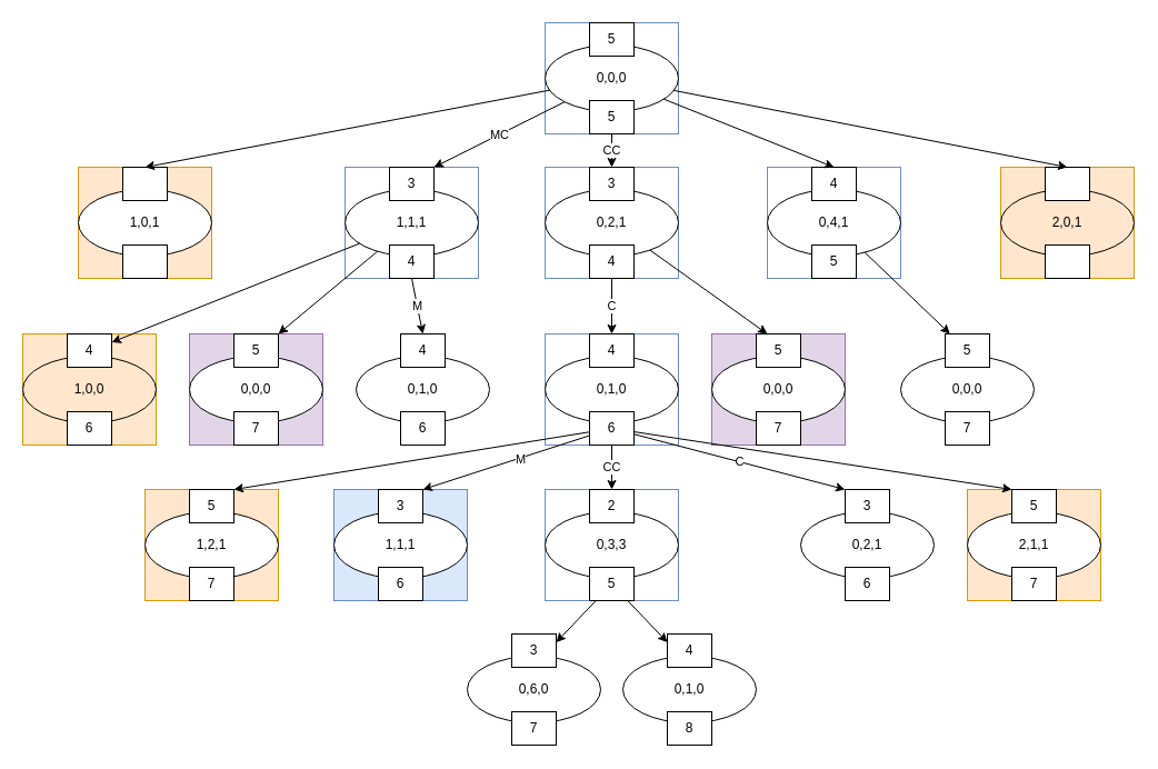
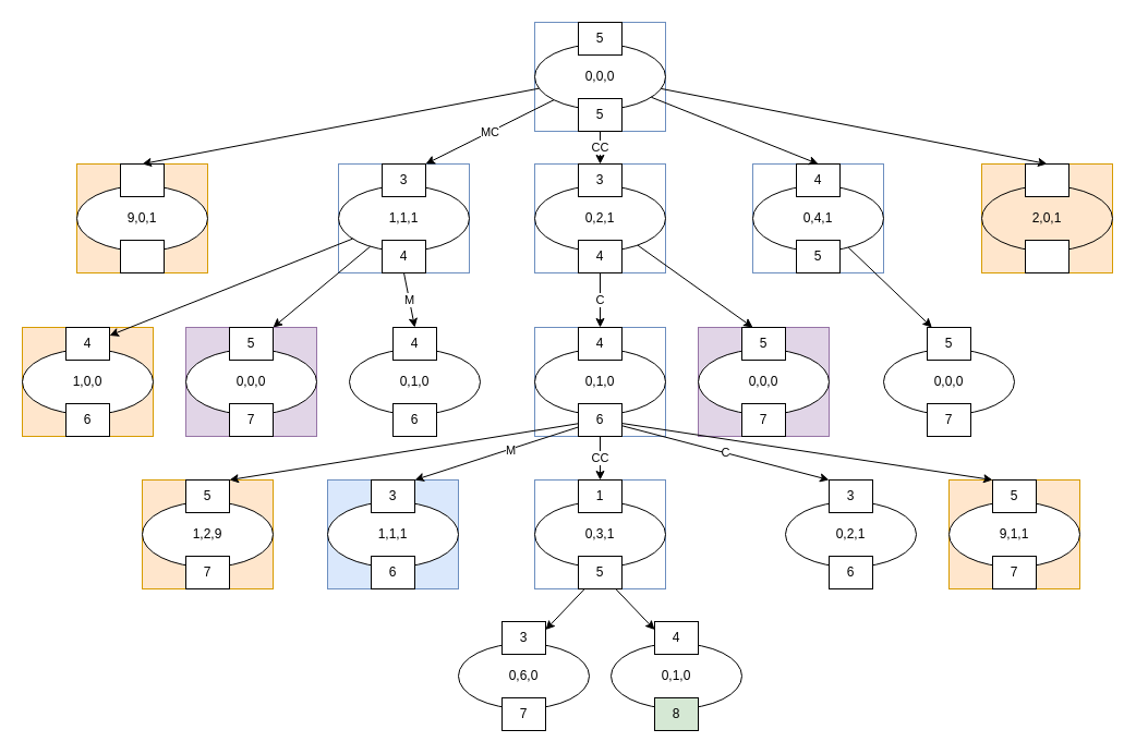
  <mxCell id="0" />
  <mxCell id="1" parent="0" />
  <mxCell id="2" value="" style="group;strokeColor=#6c8ebf;" vertex="1" connectable="0" parent="1"><mxGeometry x="490" y="20" width="120" height="100" as="geometry" /></mxCell>
  <mxCell id="3" value="0,0,0" style="ellipse;whiteSpace=wrap;html=1;" vertex="1" parent="2"><mxGeometry y="20" width="120" height="60" as="geometry" /></mxCell>
  <mxCell id="4" value="5" style="rounded=0;whiteSpace=wrap;html=1;" vertex="1" parent="2"><mxGeometry x="40" width="40" height="30" as="geometry" /></mxCell>
  <mxCell id="5" value="5" style="rounded=0;whiteSpace=wrap;html=1;" vertex="1" parent="2"><mxGeometry x="40" y="70" width="40" height="30" as="geometry" /></mxCell>
  <mxCell id="6" value="" style="group;fillColor=#ffe6cc;strokeColor=#d79b00;" vertex="1" connectable="0" parent="1"><mxGeometry x="900" y="150" width="120" height="100" as="geometry" /></mxCell>
  <mxCell id="7" value="2,0,1" style="ellipse;whiteSpace=wrap;html=1;fillColor=#ffe6cc;" vertex="1" parent="6"><mxGeometry y="20" width="120" height="60" as="geometry" /></mxCell>
  <mxCell id="8" value="" style="rounded=0;whiteSpace=wrap;html=1;" vertex="1" parent="6"><mxGeometry x="40" width="40" height="30" as="geometry" /></mxCell>
  <mxCell id="9" value="" style="rounded=0;whiteSpace=wrap;html=1;" vertex="1" parent="6"><mxGeometry x="40" y="70" width="40" height="30" as="geometry" /></mxCell>
  <mxCell id="10" value="" style="group;strokeColor=#6c8ebf;" vertex="1" connectable="0" parent="1"><mxGeometry x="690" y="150" width="120" height="100" as="geometry" /></mxCell>
  <mxCell id="11" value="0,4,1" style="ellipse;whiteSpace=wrap;html=1;" vertex="1" parent="10"><mxGeometry y="20" width="120" height="60" as="geometry" /></mxCell>
  <mxCell id="12" value="4" style="rounded=0;whiteSpace=wrap;html=1;" vertex="1" parent="10"><mxGeometry x="40" width="40" height="30" as="geometry" /></mxCell>
  <mxCell id="13" value="5" style="rounded=0;whiteSpace=wrap;html=1;" vertex="1" parent="10"><mxGeometry x="40" y="70" width="40" height="30" as="geometry" /></mxCell>
  <mxCell id="14" value="" style="group;strokeColor=#6c8ebf;" vertex="1" connectable="0" parent="1"><mxGeometry x="490" y="150" width="120" height="100" as="geometry" /></mxCell>
  <mxCell id="15" value="0,2,1" style="ellipse;whiteSpace=wrap;html=1;" vertex="1" parent="14"><mxGeometry y="20" width="120" height="60" as="geometry" /></mxCell>
  <mxCell id="16" value="3" style="rounded=0;whiteSpace=wrap;html=1;" vertex="1" parent="14"><mxGeometry x="40" width="40" height="30" as="geometry" /></mxCell>
  <mxCell id="17" value="4" style="rounded=0;whiteSpace=wrap;html=1;" vertex="1" parent="14"><mxGeometry x="40" y="70" width="40" height="30" as="geometry" /></mxCell>
  <mxCell id="18" value="" style="group;strokeColor=#6c8ebf;" vertex="1" connectable="0" parent="1"><mxGeometry x="310" y="150" width="120" height="100" as="geometry" /></mxCell>
  <mxCell id="19" value="1,1,1" style="ellipse;whiteSpace=wrap;html=1;" vertex="1" parent="18"><mxGeometry y="20" width="120" height="60" as="geometry" /></mxCell>
  <mxCell id="20" value="3" style="rounded=0;whiteSpace=wrap;html=1;" vertex="1" parent="18"><mxGeometry x="40" width="40" height="30" as="geometry" /></mxCell>
  <mxCell id="21" value="4" style="rounded=0;whiteSpace=wrap;html=1;" vertex="1" parent="18"><mxGeometry x="40" y="70" width="40" height="30" as="geometry" /></mxCell>
  <mxCell id="22" value="" style="group;fillColor=#ffe6cc;strokeColor=#d79b00;" vertex="1" connectable="0" parent="1"><mxGeometry x="70" y="150" width="120" height="100" as="geometry" /></mxCell>
- <mxCell id="23" value="1,0,1" style="ellipse;whiteSpace=wrap;html=1;" vertex="1" parent="22"><mxGeometry y="20" width="120" height="60" as="geometry" /></mxCell>
+ <mxCell id="23" value="9,0,1" style="ellipse;whiteSpace=wrap;html=1;" vertex="1" parent="22"><mxGeometry y="20" width="120" height="60" as="geometry" /></mxCell>
  <mxCell id="24" value="" style="rounded=0;whiteSpace=wrap;html=1;" vertex="1" parent="22"><mxGeometry x="40" width="40" height="30" as="geometry" /></mxCell>
  <mxCell id="25" value="" style="rounded=0;whiteSpace=wrap;html=1;" vertex="1" parent="22"><mxGeometry x="40" y="70" width="40" height="30" as="geometry" /></mxCell>
  <mxCell id="26" style="rounded=0;orthogonalLoop=1;jettySize=auto;html=1;entryX=0.5;entryY=0;entryDx=0;entryDy=0;" edge="1" parent="1" source="3" target="24"><mxGeometry relative="1" as="geometry" /></mxCell>
  <mxCell id="27" value="MC" style="edgeStyle=none;rounded=0;orthogonalLoop=1;jettySize=auto;html=1;entryX=1;entryY=0;entryDx=0;entryDy=0;" edge="1" parent="1" source="3" target="20"><mxGeometry relative="1" as="geometry"><mxPoint x="410" y="150" as="targetPoint" /></mxGeometry></mxCell>
  <mxCell id="28" value="CC" style="edgeStyle=none;rounded=0;orthogonalLoop=1;jettySize=auto;html=1;entryX=0.5;entryY=0;entryDx=0;entryDy=0;exitX=0.5;exitY=1;exitDx=0;exitDy=0;" edge="1" parent="1" source="5" target="16"><mxGeometry relative="1" as="geometry"><mxPoint x="550" y="130" as="sourcePoint" /></mxGeometry></mxCell>
  <mxCell id="29" style="edgeStyle=none;rounded=0;orthogonalLoop=1;jettySize=auto;html=1;entryX=0.5;entryY=0;entryDx=0;entryDy=0;" edge="1" parent="1" source="3" target="12"><mxGeometry relative="1" as="geometry" /></mxCell>
  <mxCell id="30" style="edgeStyle=none;rounded=0;orthogonalLoop=1;jettySize=auto;html=1;entryX=0.5;entryY=0;entryDx=0;entryDy=0;" edge="1" parent="1" source="3" target="8"><mxGeometry relative="1" as="geometry" /></mxCell>
  <mxCell id="31" value="" style="group" vertex="1" connectable="0" parent="1"><mxGeometry x="320" y="300" width="120" height="100" as="geometry" /></mxCell>
  <mxCell id="32" value="0,1,0" style="ellipse;whiteSpace=wrap;html=1;" vertex="1" parent="31"><mxGeometry y="20" width="120" height="60" as="geometry" /></mxCell>
  <mxCell id="33" value="4" style="rounded=0;whiteSpace=wrap;html=1;" vertex="1" parent="31"><mxGeometry x="40" width="40" height="30" as="geometry" /></mxCell>
  <mxCell id="34" value="6" style="rounded=0;whiteSpace=wrap;html=1;" vertex="1" parent="31"><mxGeometry x="40" y="70" width="40" height="30" as="geometry" /></mxCell>
  <mxCell id="35" value="" style="group;fillColor=#ffe6cc;strokeColor=#d79b00;" vertex="1" connectable="0" parent="1"><mxGeometry x="20" y="300" width="120" height="100" as="geometry" /></mxCell>
- <mxCell id="36" value="1,0,0" style="ellipse;whiteSpace=wrap;html=1;fillColor=#ffe6cc;" vertex="1" parent="35"><mxGeometry y="20" width="120" height="60" as="geometry" /></mxCell>
+ <mxCell id="36" value="1,0,0" style="ellipse;whiteSpace=wrap;html=1;" vertex="1" parent="35"><mxGeometry y="20" width="120" height="60" as="geometry" /></mxCell>
  <mxCell id="37" value="4" style="rounded=0;whiteSpace=wrap;html=1;" vertex="1" parent="35"><mxGeometry x="40" width="40" height="30" as="geometry" /></mxCell>
  <mxCell id="38" value="6" style="rounded=0;whiteSpace=wrap;html=1;" vertex="1" parent="35"><mxGeometry x="40" y="70" width="40" height="30" as="geometry" /></mxCell>
  <mxCell id="39" value="" style="group;fillColor=#e1d5e7;strokeColor=#9673a6;" vertex="1" connectable="0" parent="1"><mxGeometry x="170" y="300" width="120" height="100" as="geometry" /></mxCell>
  <mxCell id="40" value="0,0,0" style="ellipse;whiteSpace=wrap;html=1;" vertex="1" parent="39"><mxGeometry y="20" width="120" height="60" as="geometry" /></mxCell>
  <mxCell id="41" value="5" style="rounded=0;whiteSpace=wrap;html=1;" vertex="1" parent="39"><mxGeometry x="40" width="40" height="30" as="geometry" /></mxCell>
  <mxCell id="42" value="7" style="rounded=0;whiteSpace=wrap;html=1;" vertex="1" parent="39"><mxGeometry x="40" y="70" width="40" height="30" as="geometry" /></mxCell>
  <mxCell id="43" style="edgeStyle=none;rounded=0;orthogonalLoop=1;jettySize=auto;html=1;entryX=1;entryY=0;entryDx=0;entryDy=0;" edge="1" parent="1" source="19" target="41"><mxGeometry relative="1" as="geometry" /></mxCell>
  <mxCell id="44" style="edgeStyle=none;rounded=0;orthogonalLoop=1;jettySize=auto;html=1;entryX=1;entryY=0.25;entryDx=0;entryDy=0;" edge="1" parent="1" source="19" target="37"><mxGeometry relative="1" as="geometry" /></mxCell>
  <mxCell id="45" value="M" style="edgeStyle=none;rounded=0;orthogonalLoop=1;jettySize=auto;html=1;entryX=0.5;entryY=0;entryDx=0;entryDy=0;exitX=0.5;exitY=1;exitDx=0;exitDy=0;" edge="1" parent="1" source="21" target="33"><mxGeometry relative="1" as="geometry"><mxPoint x="387" y="260" as="sourcePoint" /></mxGeometry></mxCell>
  <mxCell id="46" value="" style="group;fillColor=#e1d5e7;strokeColor=#9673a6;" vertex="1" connectable="0" parent="1"><mxGeometry x="640" y="300" width="120" height="100" as="geometry" /></mxCell>
  <mxCell id="47" value="0,0,0" style="ellipse;whiteSpace=wrap;html=1;" vertex="1" parent="46"><mxGeometry y="20" width="120" height="60" as="geometry" /></mxCell>
  <mxCell id="48" value="5" style="rounded=0;whiteSpace=wrap;html=1;" vertex="1" parent="46"><mxGeometry x="40" width="40" height="30" as="geometry" /></mxCell>
  <mxCell id="49" value="7" style="rounded=0;whiteSpace=wrap;html=1;" vertex="1" parent="46"><mxGeometry x="40" y="70" width="40" height="30" as="geometry" /></mxCell>
  <mxCell id="50" value="" style="group;strokeColor=#6c8ebf;" vertex="1" connectable="0" parent="1"><mxGeometry x="490" y="300" width="120" height="100" as="geometry" /></mxCell>
  <mxCell id="51" value="0,1,0" style="ellipse;whiteSpace=wrap;html=1;" vertex="1" parent="50"><mxGeometry y="20" width="120" height="60" as="geometry" /></mxCell>
  <mxCell id="52" value="4" style="rounded=0;whiteSpace=wrap;html=1;" vertex="1" parent="50"><mxGeometry x="40" width="40" height="30" as="geometry" /></mxCell>
  <mxCell id="53" value="6" style="rounded=0;whiteSpace=wrap;html=1;" vertex="1" parent="50"><mxGeometry x="40" y="70" width="40" height="30" as="geometry" /></mxCell>
  <mxCell id="54" style="edgeStyle=none;rounded=0;orthogonalLoop=1;jettySize=auto;html=1;entryX=0.25;entryY=0;entryDx=0;entryDy=0;" edge="1" parent="1" source="15" target="48"><mxGeometry relative="1" as="geometry" /></mxCell>
  <mxCell id="55" value="C" style="edgeStyle=none;rounded=0;orthogonalLoop=1;jettySize=auto;html=1;entryX=0.5;entryY=0;entryDx=0;entryDy=0;" edge="1" parent="1" source="17" target="52"><mxGeometry relative="1" as="geometry" /></mxCell>
  <mxCell id="56" value="" style="group" vertex="1" connectable="0" parent="1"><mxGeometry x="810" y="300" width="120" height="100" as="geometry" /></mxCell>
  <mxCell id="57" value="0,0,0" style="ellipse;whiteSpace=wrap;html=1;" vertex="1" parent="56"><mxGeometry y="20" width="120" height="60" as="geometry" /></mxCell>
  <mxCell id="58" value="5" style="rounded=0;whiteSpace=wrap;html=1;" vertex="1" parent="56"><mxGeometry x="40" width="40" height="30" as="geometry" /></mxCell>
  <mxCell id="59" value="7" style="rounded=0;whiteSpace=wrap;html=1;" vertex="1" parent="56"><mxGeometry x="40" y="70" width="40" height="30" as="geometry" /></mxCell>
  <mxCell id="60" style="edgeStyle=none;rounded=0;orthogonalLoop=1;jettySize=auto;html=1;" edge="1" parent="1" source="11" target="58"><mxGeometry relative="1" as="geometry" /></mxCell>
  <mxCell id="61" value="" style="group;fillColor=#ffe6cc;strokeColor=#d79b00;" vertex="1" connectable="0" parent="1"><mxGeometry x="870" y="440" width="120" height="100" as="geometry" /></mxCell>
- <mxCell id="62" value="2,1,1" style="ellipse;whiteSpace=wrap;html=1;" vertex="1" parent="61"><mxGeometry y="20" width="120" height="60" as="geometry" /></mxCell>
+ <mxCell id="62" value="9,1,1" style="ellipse;whiteSpace=wrap;html=1;" vertex="1" parent="61"><mxGeometry y="20" width="120" height="60" as="geometry" /></mxCell>
  <mxCell id="63" value="5" style="rounded=0;whiteSpace=wrap;html=1;" vertex="1" parent="61"><mxGeometry x="40" width="40" height="30" as="geometry" /></mxCell>
  <mxCell id="64" value="7" style="rounded=0;whiteSpace=wrap;html=1;" vertex="1" parent="61"><mxGeometry x="40" y="70" width="40" height="30" as="geometry" /></mxCell>
  <mxCell id="65" value="" style="group" vertex="1" connectable="0" parent="1"><mxGeometry x="720" y="440" width="120" height="100" as="geometry" /></mxCell>
  <mxCell id="66" value="0,2,1" style="ellipse;whiteSpace=wrap;html=1;" vertex="1" parent="65"><mxGeometry y="20" width="120" height="60" as="geometry" /></mxCell>
  <mxCell id="67" value="3" style="rounded=0;whiteSpace=wrap;html=1;" vertex="1" parent="65"><mxGeometry x="40" width="40" height="30" as="geometry" /></mxCell>
  <mxCell id="68" value="6" style="rounded=0;whiteSpace=wrap;html=1;" vertex="1" parent="65"><mxGeometry x="40" y="70" width="40" height="30" as="geometry" /></mxCell>
  <mxCell id="69" value="" style="group;strokeColor=#6c8ebf;" vertex="1" connectable="0" parent="1"><mxGeometry x="490" y="440" width="120" height="100" as="geometry" /></mxCell>
- <mxCell id="70" value="0,3,3" style="ellipse;whiteSpace=wrap;html=1;" vertex="1" parent="69"><mxGeometry y="20" width="120" height="60" as="geometry" /></mxCell>
- <mxCell id="71" value="2" style="rounded=0;whiteSpace=wrap;html=1;" vertex="1" parent="69"><mxGeometry x="40" width="40" height="30" as="geometry" /></mxCell>
+ <mxCell id="70" value="0,3,1" style="ellipse;whiteSpace=wrap;html=1;" vertex="1" parent="69"><mxGeometry y="20" width="120" height="60" as="geometry" /></mxCell>
+ <mxCell id="71" value="1" style="rounded=0;whiteSpace=wrap;html=1;" vertex="1" parent="69"><mxGeometry x="40" width="40" height="30" as="geometry" /></mxCell>
  <mxCell id="72" value="5" style="rounded=0;whiteSpace=wrap;html=1;" vertex="1" parent="69"><mxGeometry x="40" y="70" width="40" height="30" as="geometry" /></mxCell>
  <mxCell id="73" value="" style="group;fillColor=#dae8fc;strokeColor=#6c8ebf;" vertex="1" connectable="0" parent="1"><mxGeometry x="300" y="440" width="120" height="100" as="geometry" /></mxCell>
  <mxCell id="74" value="1,1,1" style="ellipse;whiteSpace=wrap;html=1;" vertex="1" parent="73"><mxGeometry y="20" width="120" height="60" as="geometry" /></mxCell>
  <mxCell id="75" value="3" style="rounded=0;whiteSpace=wrap;html=1;" vertex="1" parent="73"><mxGeometry x="40" width="40" height="30" as="geometry" /></mxCell>
  <mxCell id="76" value="6" style="rounded=0;whiteSpace=wrap;html=1;" vertex="1" parent="73"><mxGeometry x="40" y="70" width="40" height="30" as="geometry" /></mxCell>
  <mxCell id="77" value="" style="group;fillColor=#ffe6cc;strokeColor=#d79b00;" vertex="1" connectable="0" parent="1"><mxGeometry x="130" y="440" width="120" height="100" as="geometry" /></mxCell>
- <mxCell id="78" value="1,2,1" style="ellipse;whiteSpace=wrap;html=1;" vertex="1" parent="77"><mxGeometry y="20" width="120" height="60" as="geometry" /></mxCell>
+ <mxCell id="78" value="1,2,9" style="ellipse;whiteSpace=wrap;html=1;" vertex="1" parent="77"><mxGeometry y="20" width="120" height="60" as="geometry" /></mxCell>
  <mxCell id="79" value="5" style="rounded=0;whiteSpace=wrap;html=1;" vertex="1" parent="77"><mxGeometry x="40" width="40" height="30" as="geometry" /></mxCell>
  <mxCell id="80" value="7" style="rounded=0;whiteSpace=wrap;html=1;" vertex="1" parent="77"><mxGeometry x="40" y="70" width="40" height="30" as="geometry" /></mxCell>
  <mxCell id="81" style="edgeStyle=none;rounded=0;orthogonalLoop=1;jettySize=auto;html=1;entryX=1;entryY=0;entryDx=0;entryDy=0;" edge="1" parent="1" source="53" target="79"><mxGeometry relative="1" as="geometry" /></mxCell>
  <mxCell id="82" style="edgeStyle=none;rounded=0;orthogonalLoop=1;jettySize=auto;html=1;entryX=1;entryY=0;entryDx=0;entryDy=0;" edge="1" parent="1" source="53" target="75"><mxGeometry relative="1" as="geometry" /></mxCell>
  <mxCell id="83" value="M" style="edgeLabel;html=1;align=center;verticalAlign=middle;resizable=0;points=[];" vertex="1" connectable="0" parent="82"><mxGeometry x="-0.159" y="1" relative="1" as="geometry"><mxPoint as="offset" /></mxGeometry></mxCell>
  <mxCell id="84" value="CC" style="edgeStyle=none;rounded=0;orthogonalLoop=1;jettySize=auto;html=1;entryX=0.5;entryY=0;entryDx=0;entryDy=0;" edge="1" parent="1" source="53" target="71"><mxGeometry relative="1" as="geometry" /></mxCell>
  <mxCell id="85" value="C" style="edgeStyle=none;rounded=0;orthogonalLoop=1;jettySize=auto;html=1;entryX=0;entryY=0;entryDx=0;entryDy=0;" edge="1" parent="1" source="53" target="67"><mxGeometry relative="1" as="geometry" /></mxCell>
  <mxCell id="86" style="edgeStyle=none;rounded=0;orthogonalLoop=1;jettySize=auto;html=1;entryX=0;entryY=0;entryDx=0;entryDy=0;" edge="1" parent="1" source="53" target="63"><mxGeometry relative="1" as="geometry" /></mxCell>
  <mxCell id="87" value="" style="group" vertex="1" connectable="0" parent="1"><mxGeometry x="560" y="570" width="120" height="100" as="geometry" /></mxCell>
  <mxCell id="88" value="0,1,0" style="ellipse;whiteSpace=wrap;html=1;" vertex="1" parent="87"><mxGeometry y="20" width="120" height="60" as="geometry" /></mxCell>
  <mxCell id="89" value="4" style="rounded=0;whiteSpace=wrap;html=1;" vertex="1" parent="87"><mxGeometry x="40" width="40" height="30" as="geometry" /></mxCell>
- <mxCell id="90" value="8" style="rounded=0;whiteSpace=wrap;html=1;" vertex="1" parent="87"><mxGeometry x="40" y="70" width="40" height="30" as="geometry" /></mxCell>
+ <mxCell id="90" value="8" style="rounded=0;whiteSpace=wrap;html=1;fillColor=#d5e8d4;" vertex="1" parent="87"><mxGeometry x="40" y="70" width="40" height="30" as="geometry" /></mxCell>
  <mxCell id="91" value="" style="group" vertex="1" connectable="0" parent="1"><mxGeometry x="420" y="570" width="120" height="100" as="geometry" /></mxCell>
  <mxCell id="92" value="0,6,0" style="ellipse;whiteSpace=wrap;html=1;" vertex="1" parent="91"><mxGeometry y="20" width="120" height="60" as="geometry" /></mxCell>
  <mxCell id="93" value="3" style="rounded=0;whiteSpace=wrap;html=1;" vertex="1" parent="91"><mxGeometry x="40" width="40" height="30" as="geometry" /></mxCell>
  <mxCell id="94" value="7" style="rounded=0;whiteSpace=wrap;html=1;" vertex="1" parent="91"><mxGeometry x="40" y="70" width="40" height="30" as="geometry" /></mxCell>
  <mxCell id="95" style="edgeStyle=none;rounded=0;orthogonalLoop=1;jettySize=auto;html=1;entryX=1;entryY=0.25;entryDx=0;entryDy=0;" edge="1" parent="1" source="72" target="93"><mxGeometry relative="1" as="geometry" /></mxCell>
  <mxCell id="96" style="edgeStyle=none;rounded=0;orthogonalLoop=1;jettySize=auto;html=1;entryX=0;entryY=0.25;entryDx=0;entryDy=0;" edge="1" parent="1" source="72" target="89"><mxGeometry relative="1" as="geometry" /></mxCell>
